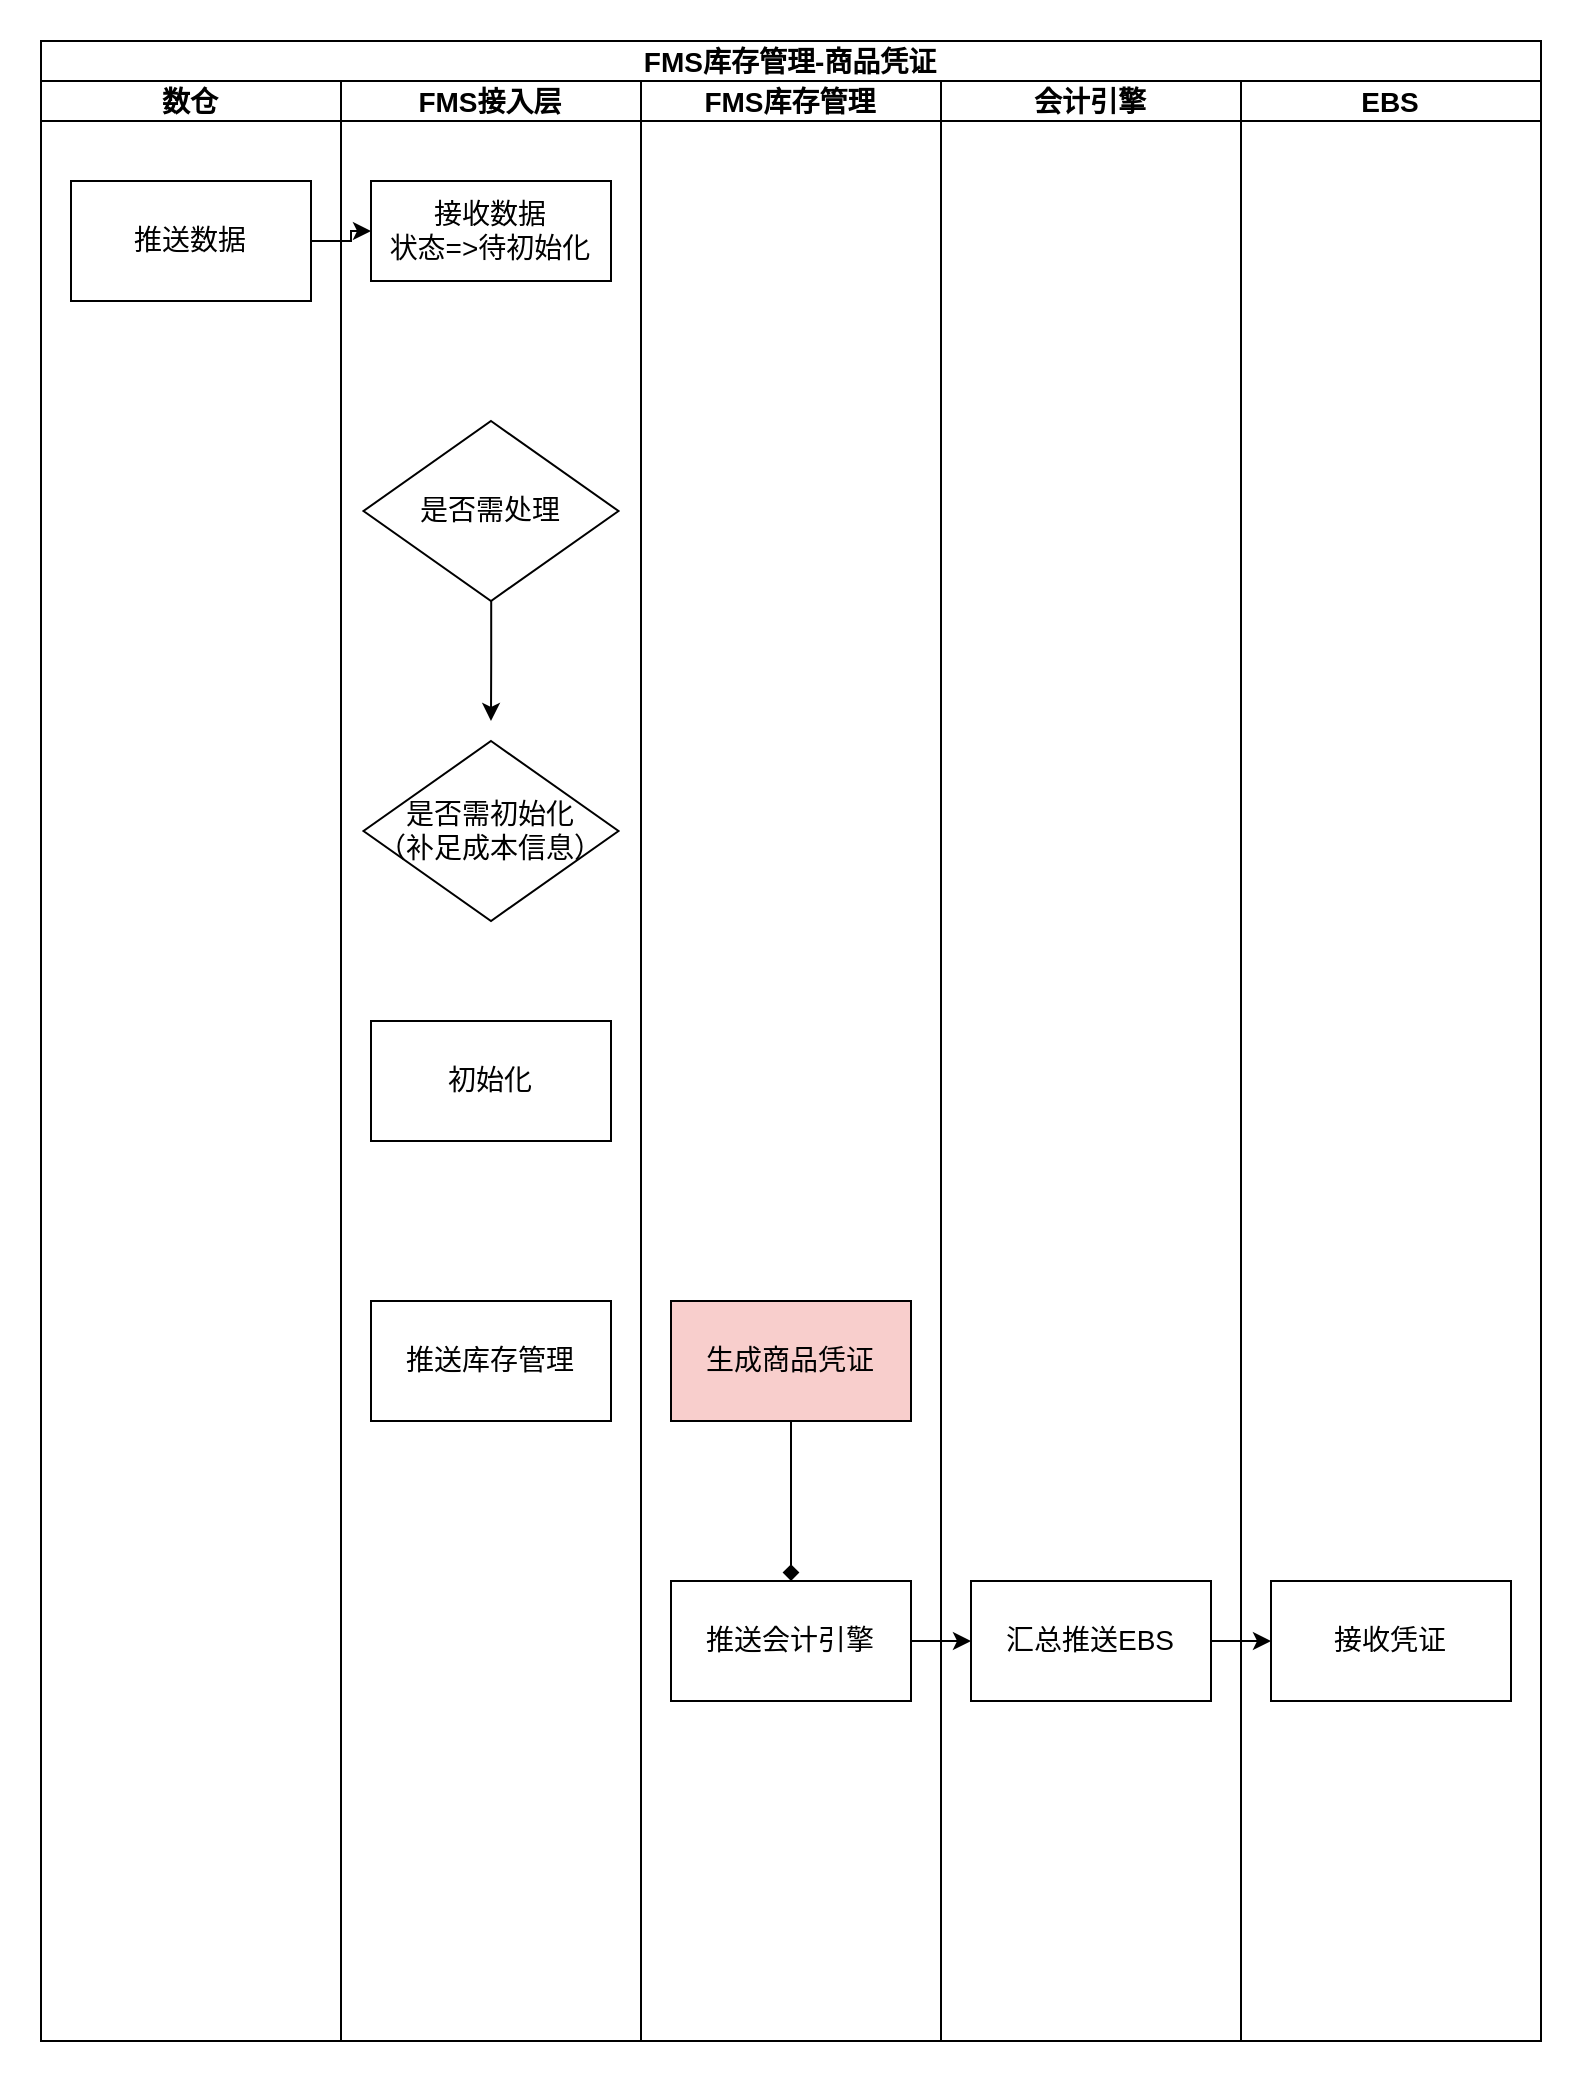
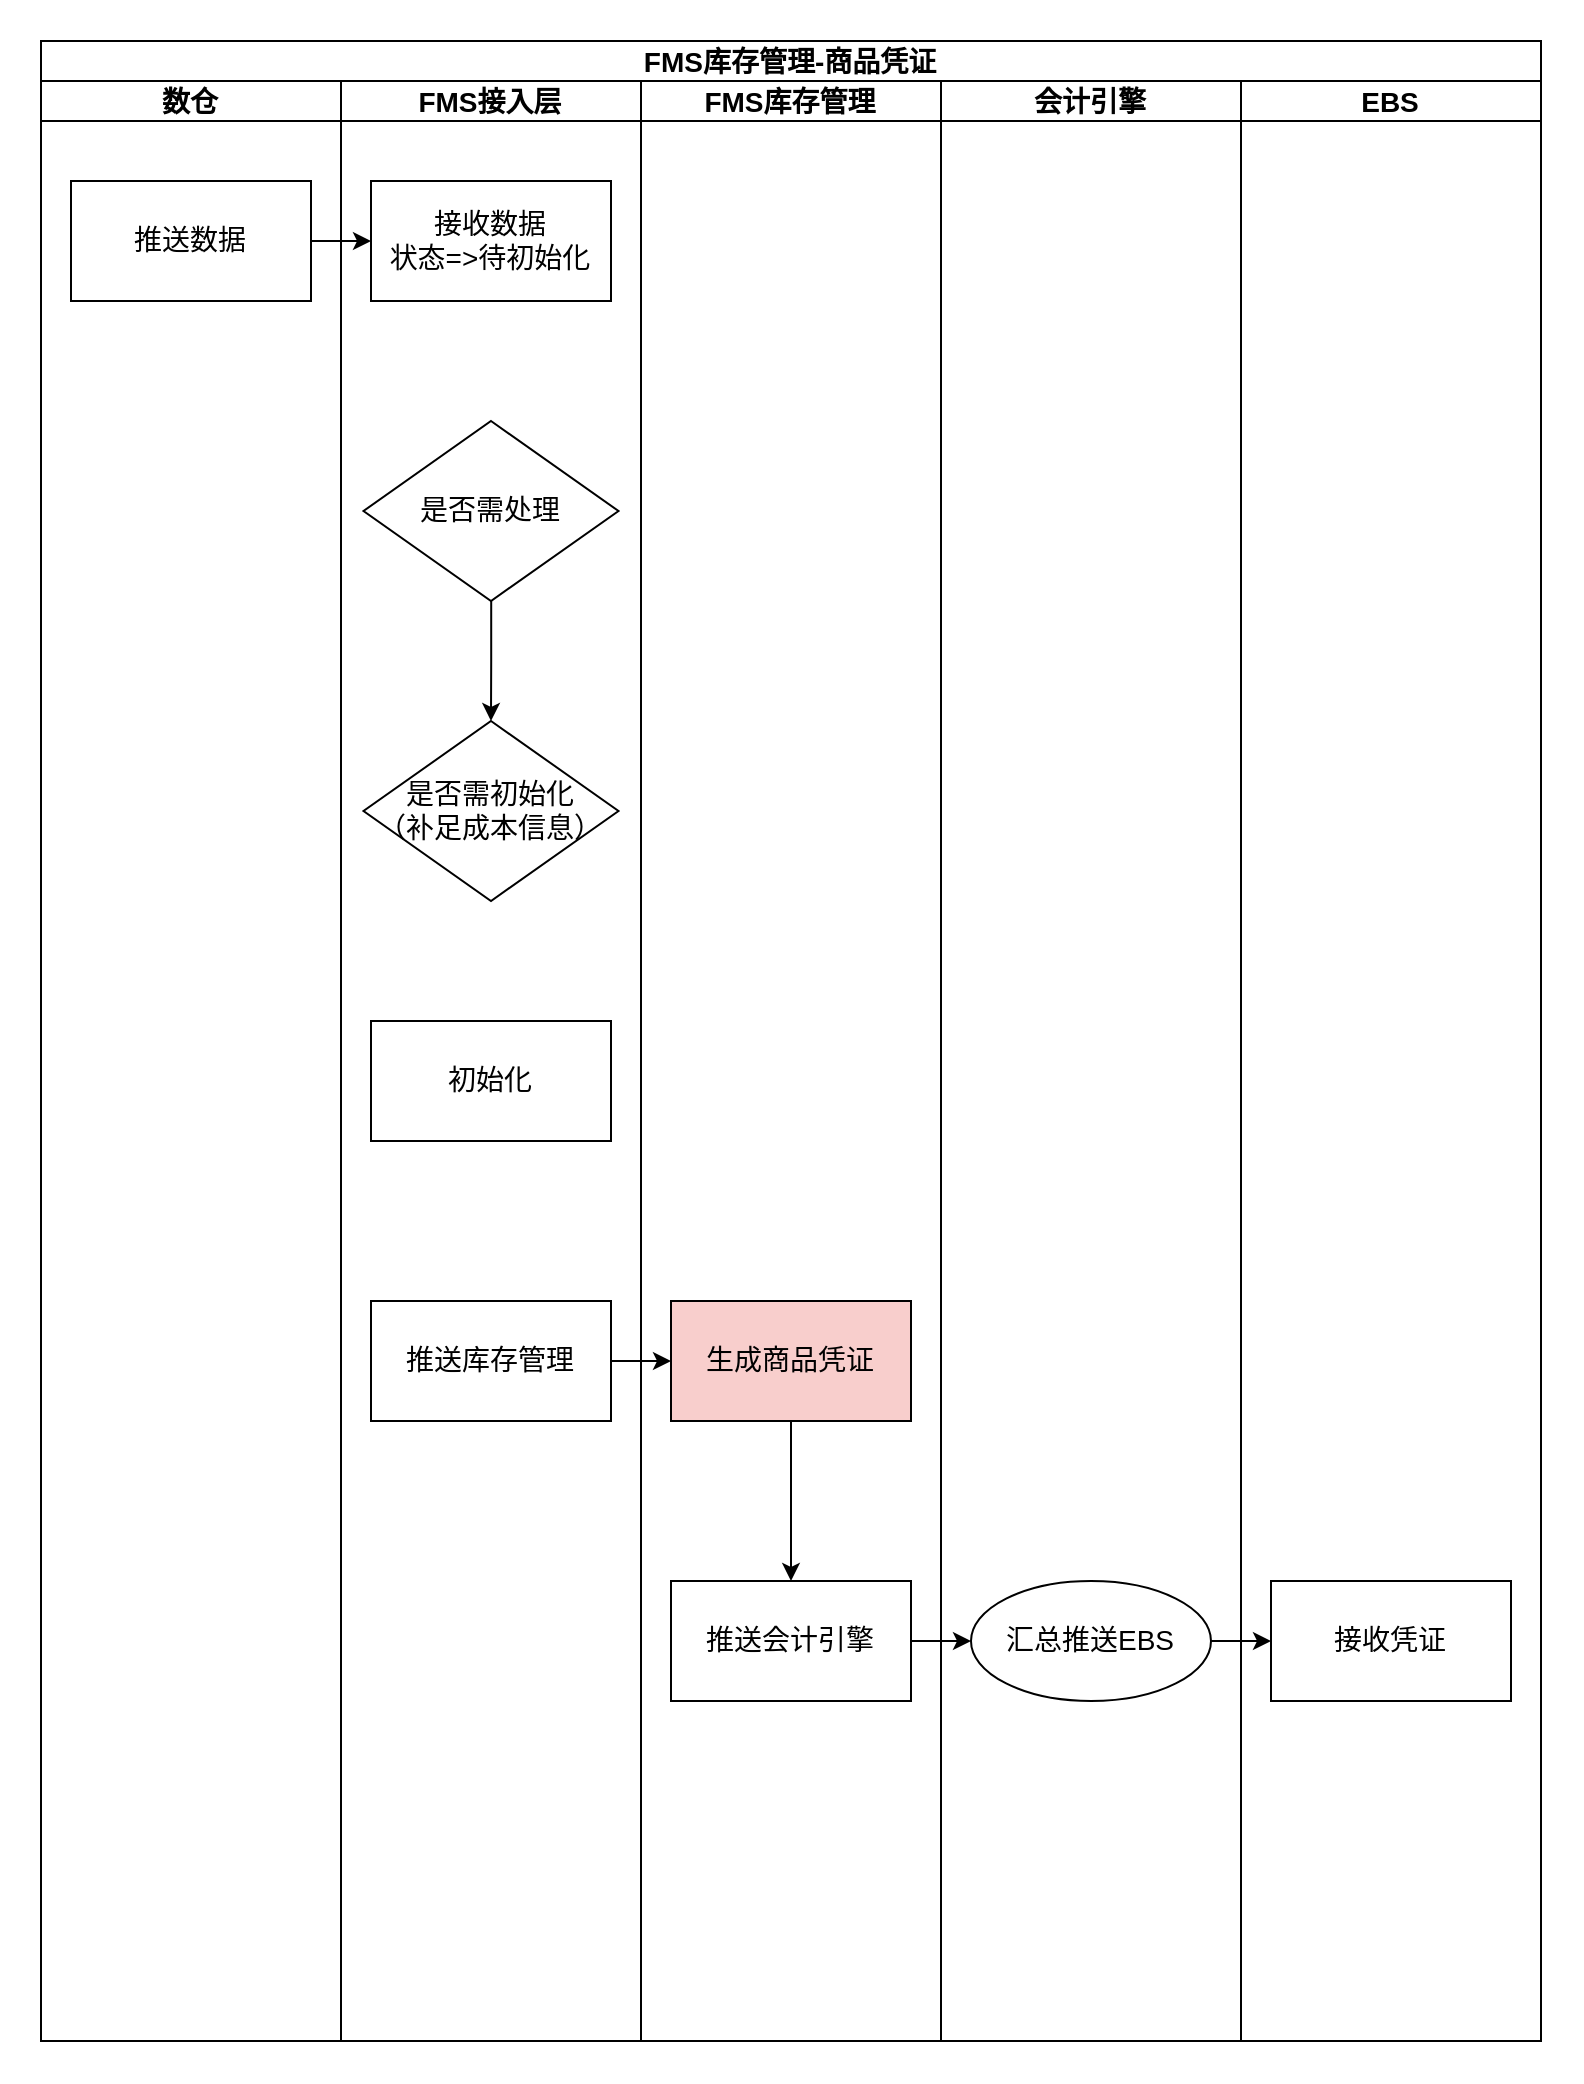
  <mxCell id="0" />
  <mxCell id="1" parent="0" />
  <mxCell id="2" value="FMS库存管理-商品凭证" style="swimlane;childLayout=stackLayout;resizeParent=1;resizeParentMax=0;startSize=20;fontSize=14;" vertex="1" parent="1"><mxGeometry x="20" y="20" width="750" height="1000" as="geometry"><mxRectangle x="130" y="80" width="60" height="20" as="alternateBounds" /></mxGeometry></mxCell>
  <mxCell id="3" value="数仓" style="swimlane;startSize=20;fontSize=14;" vertex="1" parent="2"><mxGeometry y="20" width="150" height="980" as="geometry" /></mxCell>
  <mxCell id="4" value="推送数据" style="rounded=0;whiteSpace=wrap;html=1;fontSize=14;" vertex="1" parent="3"><mxGeometry x="15" y="50" width="120" height="60" as="geometry" /></mxCell>
  <mxCell id="5" value="FMS接入层" style="swimlane;startSize=20;fontSize=14;" vertex="1" parent="2"><mxGeometry x="150" y="20" width="150" height="980" as="geometry" /></mxCell>
- <mxCell id="6" value="接收数据&lt;br&gt;状态=&amp;gt;待初始化" style="rounded=0;whiteSpace=wrap;html=1;fontSize=14;" vertex="1" parent="5"><mxGeometry x="15" y="50" width="120" height="50" as="geometry" /></mxCell>
+ <mxCell id="6" value="接收数据&lt;br&gt;状态=&amp;gt;待初始化" style="rounded=0;whiteSpace=wrap;html=1;fontSize=14;" vertex="1" parent="5"><mxGeometry x="15" y="50" width="120" height="60" as="geometry" /></mxCell>
  <mxCell id="7" value="是否需处理" style="rhombus;whiteSpace=wrap;html=1;fontSize=14;rounded=0;" vertex="1" parent="5"><mxGeometry x="11.25" y="170" width="127.5" height="90" as="geometry" /></mxCell>
  <mxCell id="8" value="" style="edgeStyle=orthogonalEdgeStyle;rounded=0;orthogonalLoop=1;jettySize=auto;html=1;fontSize=14;" edge="1" parent="5" source="7"><mxGeometry relative="1" as="geometry"><mxPoint x="75" y="320" as="targetPoint" /></mxGeometry></mxCell>
- <mxCell id="9" value="是否需初始化&lt;br&gt;（补足成本信息）" style="rhombus;whiteSpace=wrap;html=1;fontSize=14;rounded=0;" vertex="1" parent="5"><mxGeometry x="11.25" y="330" width="127.5" height="90" as="geometry" /></mxCell>
+ <mxCell id="9" value="是否需初始化&lt;br&gt;（补足成本信息）" style="rhombus;whiteSpace=wrap;html=1;fontSize=14;rounded=0;" vertex="1" parent="5"><mxGeometry x="11.25" y="320" width="127.5" height="90" as="geometry" /></mxCell>
  <mxCell id="10" value="推送库存管理" style="rounded=0;whiteSpace=wrap;html=1;fontSize=14;" vertex="1" parent="5"><mxGeometry x="15" y="610" width="120" height="60" as="geometry" /></mxCell>
  <mxCell id="11" value="FMS库存管理" style="swimlane;startSize=20;fontSize=14;" vertex="1" parent="2"><mxGeometry x="300" y="20" width="150" height="980" as="geometry"><mxRectangle x="240" y="20" width="30" height="780" as="alternateBounds" /></mxGeometry></mxCell>
  <mxCell id="12" value="生成商品凭证" style="whiteSpace=wrap;html=1;fontSize=14;rounded=0;fillColor=#f8cecc;" vertex="1" parent="11"><mxGeometry x="15" y="610" width="120" height="60" as="geometry" /></mxCell>
  <mxCell id="13" value="会计引擎" style="swimlane;startSize=20;fontSize=14;" vertex="1" parent="2"><mxGeometry x="450" y="20" width="150" height="980" as="geometry"><mxRectangle x="240" y="20" width="30" height="780" as="alternateBounds" /></mxGeometry></mxCell>
- <mxCell id="14" value="汇总推送EBS" style="whiteSpace=wrap;html=1;fontSize=14;rounded=0;" vertex="1" parent="13"><mxGeometry x="15" y="750" width="120" height="60" as="geometry" /></mxCell>
+ <mxCell id="14" value="汇总推送EBS" style="ellipse;whiteSpace=wrap;html=1;fontSize=14;" vertex="1" parent="13"><mxGeometry x="15" y="750" width="120" height="60" as="geometry" /></mxCell>
  <mxCell id="15" value="EBS" style="swimlane;startSize=20;fontSize=14;" vertex="1" parent="2"><mxGeometry x="600" y="20" width="150" height="980" as="geometry"><mxRectangle x="240" y="20" width="30" height="780" as="alternateBounds" /></mxGeometry></mxCell>
  <mxCell id="16" value="接收凭证" style="whiteSpace=wrap;html=1;fontSize=14;rounded=0;" vertex="1" parent="15"><mxGeometry x="15" y="750" width="120" height="60" as="geometry" /></mxCell>
+ <mxCell id="17" value="" style="edgeStyle=orthogonalEdgeStyle;rounded=0;orthogonalLoop=1;jettySize=auto;html=1;fontSize=14;" edge="1" parent="2" source="10" target="12"><mxGeometry relative="1" as="geometry" /></mxCell>
  <mxCell id="18" value="" style="edgeStyle=orthogonalEdgeStyle;rounded=0;orthogonalLoop=1;jettySize=auto;html=1;fontSize=14;" edge="1" parent="2" source="14" target="16"><mxGeometry relative="1" as="geometry" /></mxCell>
  <mxCell id="19" style="edgeStyle=orthogonalEdgeStyle;rounded=0;orthogonalLoop=1;jettySize=auto;html=1;entryX=0;entryY=0.5;entryDx=0;entryDy=0;fontSize=14;" edge="1" parent="2" source="4" target="6"><mxGeometry relative="1" as="geometry" /></mxCell>
  <mxCell id="20" value="初始化" style="whiteSpace=wrap;html=1;fontSize=14;rounded=0;" vertex="1" parent="1"><mxGeometry x="185" y="510" width="120" height="60" as="geometry" /></mxCell>
  <mxCell id="21" value="" style="edgeStyle=orthogonalEdgeStyle;rounded=0;orthogonalLoop=1;jettySize=auto;html=1;fontSize=14;" edge="1" parent="1" source="22" target="14"><mxGeometry relative="1" as="geometry" /></mxCell>
  <mxCell id="22" value="推送会计引擎" style="whiteSpace=wrap;html=1;fontSize=14;rounded=0;" vertex="1" parent="1"><mxGeometry x="335" y="790" width="120" height="60" as="geometry" /></mxCell>
- <mxCell id="23" value="" style="edgeStyle=orthogonalEdgeStyle;rounded=0;orthogonalLoop=1;jettySize=auto;html=1;fontSize=14;endArrow=diamond;" edge="1" parent="1" source="12" target="22"><mxGeometry relative="1" as="geometry" /></mxCell>
+ <mxCell id="23" value="" style="edgeStyle=orthogonalEdgeStyle;rounded=0;orthogonalLoop=1;jettySize=auto;html=1;fontSize=14;" edge="1" parent="1" source="12" target="22"><mxGeometry relative="1" as="geometry" /></mxCell>
